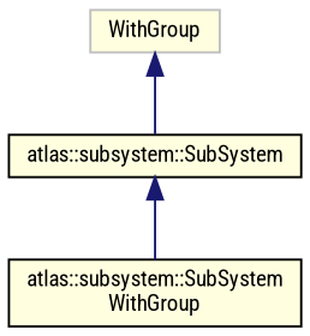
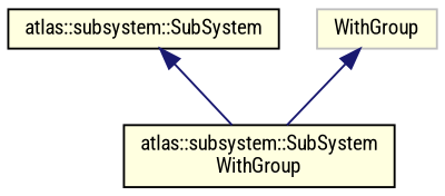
  digraph {
    fontname="Roboto Condensed"
    node [color=black fillcolor=lightyellow fontname="Roboto Condensed" fontsize=10 shape=record style=filled]
    edge [color=midnightblue dir=back fontname="Roboto Condensed" fontsize=10 labelfontname=Helvetica labelfontsize=10 style=solid]
    n1 [fontcolor=black height=0.2 label="atlas::subsystem::SubSystem\lWithGroup" width=0.4]
    n2 [height=0.2 label="atlas::subsystem::SubSystem" width=0.4]
    n3 [color=grey75 height=0.2 label=WithGroup width=0.4]
    n2 -> n1
-   n3 -> n2
+   n3 -> n1
  }
